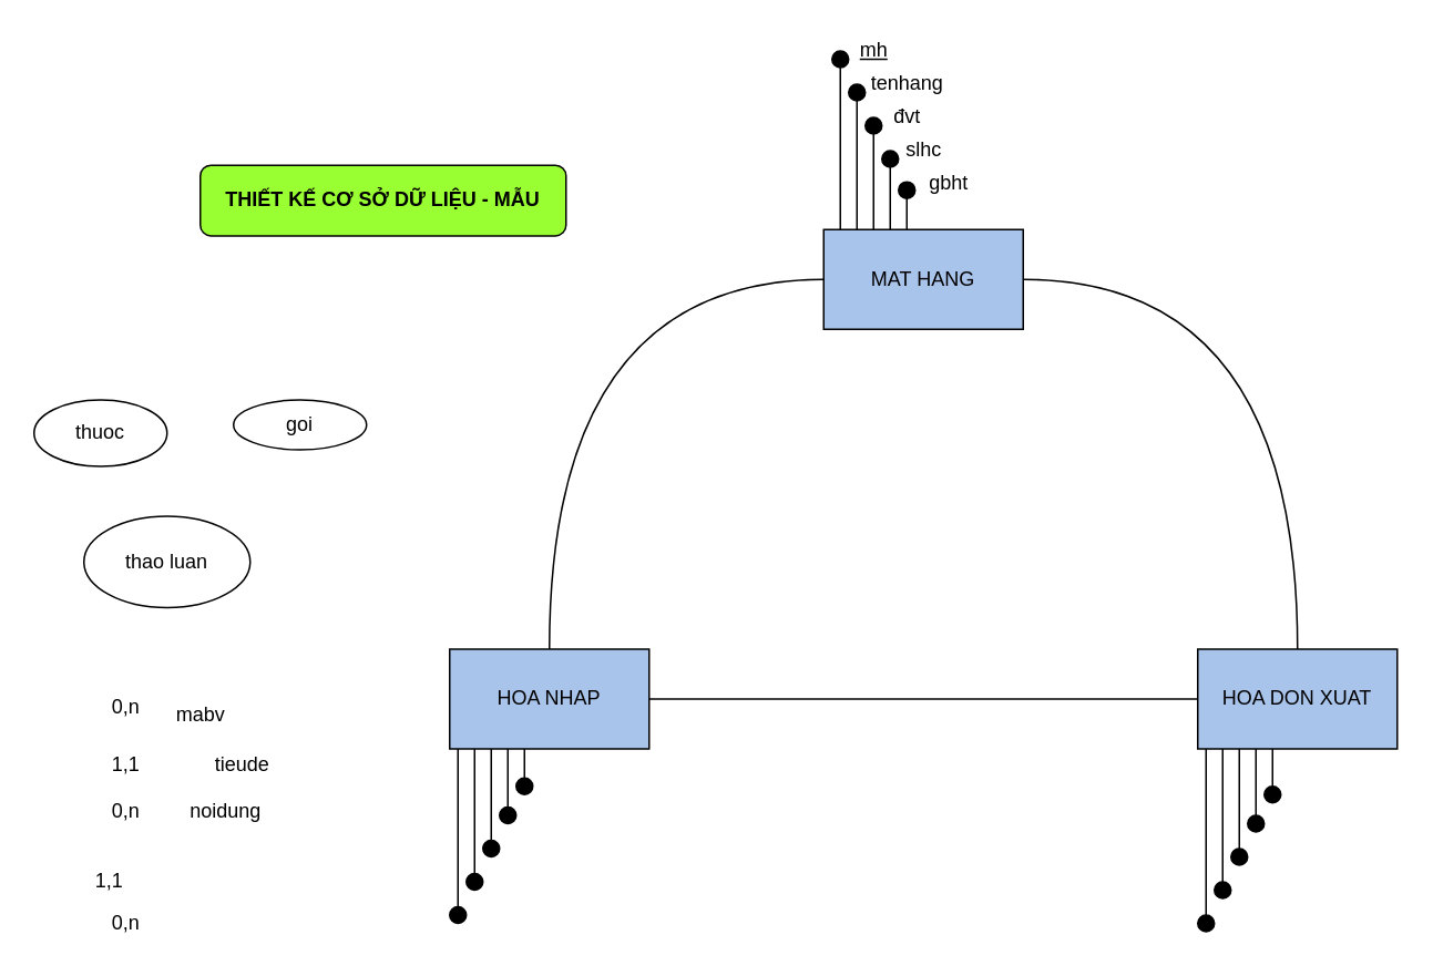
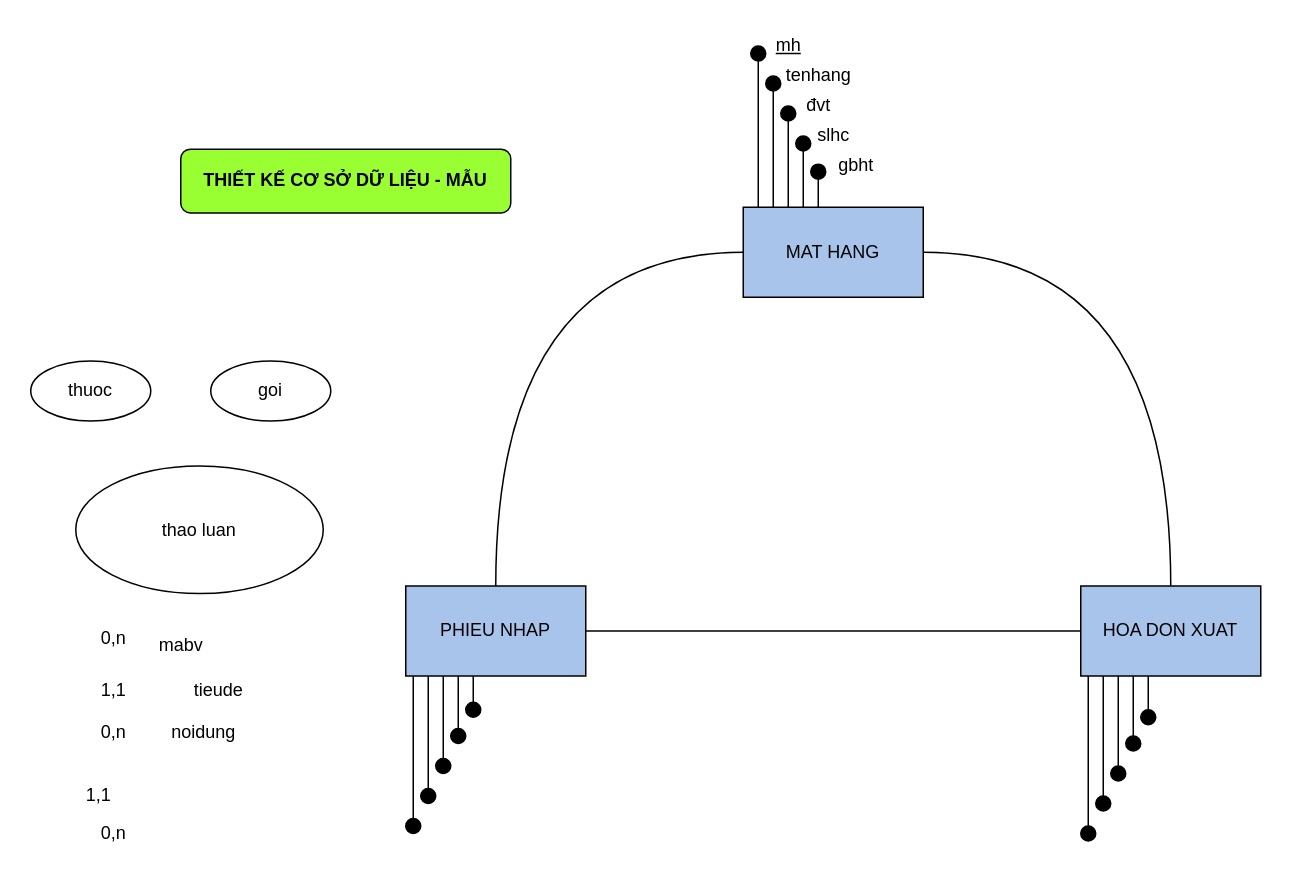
  <mxCell id="0" />
  <mxCell id="1" parent="0" />
  <mxCell id="2" value="mabv" style="text;html=1;align=center;verticalAlign=middle;resizable=0;points=[];autosize=1;" parent="1" vertex="1"><mxGeometry x="100" y="420" width="40" height="20" as="geometry" /></mxCell>
  <mxCell id="3" value="tieude" style="text;html=1;align=center;verticalAlign=middle;resizable=0;points=[];autosize=1;" parent="1" vertex="1"><mxGeometry x="120" y="450" width="50" height="20" as="geometry" /></mxCell>
  <mxCell id="4" value="noidung" style="text;html=1;align=center;verticalAlign=middle;resizable=0;points=[];autosize=1;" parent="1" vertex="1"><mxGeometry x="105" y="477.5" width="60" height="20" as="geometry" /></mxCell>
  <mxCell id="5" value="1,1" style="text;html=1;align=center;verticalAlign=middle;resizable=0;points=[];autosize=1;" parent="1" vertex="1"><mxGeometry x="60" y="450" width="30" height="20" as="geometry" /></mxCell>
  <mxCell id="6" value="0,n" style="text;html=1;align=center;verticalAlign=middle;resizable=0;points=[];autosize=1;" parent="1" vertex="1"><mxGeometry x="60" y="415" width="30" height="20" as="geometry" /></mxCell>
  <mxCell id="7" value="1,1" style="text;html=1;align=center;verticalAlign=middle;resizable=0;points=[];autosize=1;" parent="1" vertex="1"><mxGeometry x="50" y="520" width="30" height="20" as="geometry" /></mxCell>
  <mxCell id="8" value="0,n" style="text;html=1;align=center;verticalAlign=middle;resizable=0;points=[];autosize=1;" parent="1" vertex="1"><mxGeometry x="60" y="545" width="30" height="20" as="geometry" /></mxCell>
  <mxCell id="9" value="0,n" style="text;html=1;align=center;verticalAlign=middle;resizable=0;points=[];autosize=1;" parent="1" vertex="1"><mxGeometry x="60" y="477.5" width="30" height="20" as="geometry" /></mxCell>
- <mxCell id="10" value="goi" style="ellipse;whiteSpace=wrap;html=1;" parent="1" vertex="1"><mxGeometry x="140" y="240" width="80" height="30" as="geometry" /></mxCell>
- <mxCell id="11" value="thao luan" style="ellipse;whiteSpace=wrap;html=1;" parent="1" vertex="1"><mxGeometry x="50" y="310" width="100" height="55" as="geometry" /></mxCell>
+ <mxCell id="10" value="goi" style="ellipse;whiteSpace=wrap;html=1;" parent="1" vertex="1"><mxGeometry x="140" y="240" width="80" height="40" as="geometry" /></mxCell>
+ <mxCell id="11" value="thao luan" style="ellipse;whiteSpace=wrap;html=1;" parent="1" vertex="1"><mxGeometry x="50" y="310" width="165" height="85" as="geometry" /></mxCell>
  <mxCell id="12" value="thuoc" style="ellipse;whiteSpace=wrap;html=1;" parent="1" vertex="1"><mxGeometry x="20" y="240" width="80" height="40" as="geometry" /></mxCell>
  <mxCell id="13" value="&lt;b&gt;THIẾT KẾ CƠ SỞ DỮ LIỆU - MẪU&lt;/b&gt;" style="rounded=1;whiteSpace=wrap;html=1;fillColor=#99FF33;" parent="1" vertex="1"><mxGeometry x="120" y="98.75" width="220" height="42.5" as="geometry" /></mxCell>
  <mxCell id="14" value="" style="verticalLabelPosition=bottom;shadow=0;dashed=0;align=center;html=1;verticalAlign=top;shape=mxgraph.electrical.transmission.testPoint;rotation=0;" vertex="1" parent="1"><mxGeometry x="500" y="30" width="10" height="160" as="geometry" /></mxCell>
  <mxCell id="15" value="&lt;u&gt;mh&lt;/u&gt;" style="text;html=1;align=center;verticalAlign=middle;resizable=0;points=[];autosize=1;" vertex="1" parent="1"><mxGeometry x="510" y="20" width="30" height="20" as="geometry" /></mxCell>
  <mxCell id="16" value="" style="verticalLabelPosition=bottom;shadow=0;dashed=0;align=center;html=1;verticalAlign=top;shape=mxgraph.electrical.transmission.testPoint;rotation=0;" vertex="1" parent="1"><mxGeometry x="510" y="50" width="10" height="140" as="geometry" /></mxCell>
  <mxCell id="17" value="" style="verticalLabelPosition=bottom;shadow=0;dashed=0;align=center;html=1;verticalAlign=top;shape=mxgraph.electrical.transmission.testPoint;rotation=0;" vertex="1" parent="1"><mxGeometry x="520" y="70" width="10" height="110" as="geometry" /></mxCell>
  <mxCell id="18" value="" style="verticalLabelPosition=bottom;shadow=0;dashed=0;align=center;html=1;verticalAlign=top;shape=mxgraph.electrical.transmission.testPoint;rotation=0;" vertex="1" parent="1"><mxGeometry x="530" y="90" width="10" height="107.5" as="geometry" /></mxCell>
  <mxCell id="19" value="tenhang" style="text;html=1;align=center;verticalAlign=middle;resizable=0;points=[];autosize=1;" vertex="1" parent="1"><mxGeometry x="515" y="40" width="60" height="20" as="geometry" /></mxCell>
  <mxCell id="20" value="đvt" style="text;html=1;align=center;verticalAlign=middle;resizable=0;points=[];autosize=1;" vertex="1" parent="1"><mxGeometry x="530" y="60" width="30" height="20" as="geometry" /></mxCell>
  <mxCell id="21" value="slhc" style="text;html=1;align=center;verticalAlign=middle;resizable=0;points=[];autosize=1;" vertex="1" parent="1"><mxGeometry x="535" y="80" width="40" height="20" as="geometry" /></mxCell>
  <mxCell id="22" value="" style="verticalLabelPosition=bottom;shadow=0;dashed=0;align=center;html=1;verticalAlign=top;shape=mxgraph.electrical.transmission.testPoint;rotation=0;" vertex="1" parent="1"><mxGeometry x="540" y="108.75" width="10" height="81.25" as="geometry" /></mxCell>
  <mxCell id="23" value="gbht" style="text;html=1;align=center;verticalAlign=middle;resizable=0;points=[];autosize=1;" vertex="1" parent="1"><mxGeometry x="550" y="100" width="40" height="20" as="geometry" /></mxCell>
  <mxCell id="24" value="MAT HANG" style="rounded=0;whiteSpace=wrap;html=1;fillColor=#A9C4EB;" parent="1" vertex="1"><mxGeometry x="495" y="137.5" width="120" height="60" as="geometry" /></mxCell>
  <mxCell id="25" value="" style="endArrow=none;html=1;edgeStyle=orthogonalEdgeStyle;curved=1;entryX=1;entryY=0.5;entryDx=0;entryDy=0;exitX=0.5;exitY=0;exitDx=0;exitDy=0;" edge="1" parent="1" source="40" target="24"><mxGeometry width="50" height="50" relative="1" as="geometry"><mxPoint x="720" y="310" as="sourcePoint" /><mxPoint x="770" y="260" as="targetPoint" /></mxGeometry></mxCell>
  <mxCell id="26" value="" style="endArrow=none;html=1;edgeStyle=orthogonalEdgeStyle;curved=1;entryX=1;entryY=0.5;entryDx=0;entryDy=0;exitX=0;exitY=0.5;exitDx=0;exitDy=0;" edge="1" parent="1" source="40" target="33"><mxGeometry width="50" height="50" relative="1" as="geometry"><mxPoint x="660" y="540" as="sourcePoint" /><mxPoint x="500" y="355" as="targetPoint" /></mxGeometry></mxCell>
  <mxCell id="27" value="" style="endArrow=none;html=1;edgeStyle=orthogonalEdgeStyle;curved=1;exitX=0.5;exitY=0;exitDx=0;exitDy=0;entryX=0;entryY=0.5;entryDx=0;entryDy=0;" edge="1" parent="1" source="33" target="24"><mxGeometry width="50" height="50" relative="1" as="geometry"><mxPoint x="350" y="285" as="sourcePoint" /><mxPoint x="400" y="235" as="targetPoint" /></mxGeometry></mxCell>
  <mxCell id="28" value="" style="verticalLabelPosition=bottom;shadow=0;dashed=0;align=center;html=1;verticalAlign=top;shape=mxgraph.electrical.transmission.testPoint;rotation=-180;" vertex="1" parent="1"><mxGeometry x="270" y="395" width="10" height="160" as="geometry" /></mxCell>
  <mxCell id="29" value="" style="verticalLabelPosition=bottom;shadow=0;dashed=0;align=center;html=1;verticalAlign=top;shape=mxgraph.electrical.transmission.testPoint;rotation=-180;" vertex="1" parent="1"><mxGeometry x="280" y="395" width="10" height="140" as="geometry" /></mxCell>
  <mxCell id="30" value="" style="verticalLabelPosition=bottom;shadow=0;dashed=0;align=center;html=1;verticalAlign=top;shape=mxgraph.electrical.transmission.testPoint;rotation=-180;" vertex="1" parent="1"><mxGeometry x="290" y="405" width="10" height="110" as="geometry" /></mxCell>
  <mxCell id="31" value="" style="verticalLabelPosition=bottom;shadow=0;dashed=0;align=center;html=1;verticalAlign=top;shape=mxgraph.electrical.transmission.testPoint;rotation=-180;" vertex="1" parent="1"><mxGeometry x="300" y="410" width="10" height="85" as="geometry" /></mxCell>
  <mxCell id="32" value="" style="verticalLabelPosition=bottom;shadow=0;dashed=0;align=center;html=1;verticalAlign=top;shape=mxgraph.electrical.transmission.testPoint;rotation=-180;" vertex="1" parent="1"><mxGeometry x="310" y="417.5" width="10" height="60" as="geometry" /></mxCell>
- <mxCell id="33" value="HOA NHAP" style="rounded=0;whiteSpace=wrap;html=1;fillColor=#A9C4EB;" parent="1" vertex="1"><mxGeometry x="270" y="390" width="120" height="60" as="geometry" /></mxCell>
+ <mxCell id="33" value="PHIEU NHAP" style="rounded=0;whiteSpace=wrap;html=1;fillColor=#A9C4EB;" parent="1" vertex="1"><mxGeometry x="270" y="390" width="120" height="60" as="geometry" /></mxCell>
  <mxCell id="34" value="" style="group" vertex="1" connectable="0" parent="1"><mxGeometry x="720" y="400" width="50" height="160" as="geometry" /></mxCell>
  <mxCell id="35" value="" style="verticalLabelPosition=bottom;shadow=0;dashed=0;align=center;html=1;verticalAlign=top;shape=mxgraph.electrical.transmission.testPoint;rotation=-180;" vertex="1" parent="34"><mxGeometry width="10" height="160" as="geometry" /></mxCell>
  <mxCell id="36" value="" style="verticalLabelPosition=bottom;shadow=0;dashed=0;align=center;html=1;verticalAlign=top;shape=mxgraph.electrical.transmission.testPoint;rotation=-180;" vertex="1" parent="34"><mxGeometry x="10" width="10" height="140" as="geometry" /></mxCell>
  <mxCell id="37" value="" style="verticalLabelPosition=bottom;shadow=0;dashed=0;align=center;html=1;verticalAlign=top;shape=mxgraph.electrical.transmission.testPoint;rotation=-180;" vertex="1" parent="34"><mxGeometry x="20" y="10" width="10" height="110" as="geometry" /></mxCell>
  <mxCell id="38" value="" style="verticalLabelPosition=bottom;shadow=0;dashed=0;align=center;html=1;verticalAlign=top;shape=mxgraph.electrical.transmission.testPoint;rotation=-180;" vertex="1" parent="34"><mxGeometry x="30" y="15" width="10" height="85" as="geometry" /></mxCell>
  <mxCell id="39" value="" style="verticalLabelPosition=bottom;shadow=0;dashed=0;align=center;html=1;verticalAlign=top;shape=mxgraph.electrical.transmission.testPoint;rotation=-180;" vertex="1" parent="34"><mxGeometry x="40" y="22.5" width="10" height="60" as="geometry" /></mxCell>
  <mxCell id="40" value="HOA DON XUAT" style="rounded=0;whiteSpace=wrap;html=1;fillColor=#A9C4EB;" parent="1" vertex="1"><mxGeometry x="720" y="390" width="120" height="60" as="geometry" /></mxCell>
